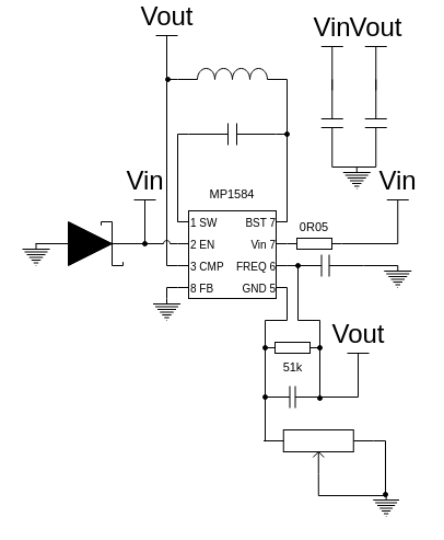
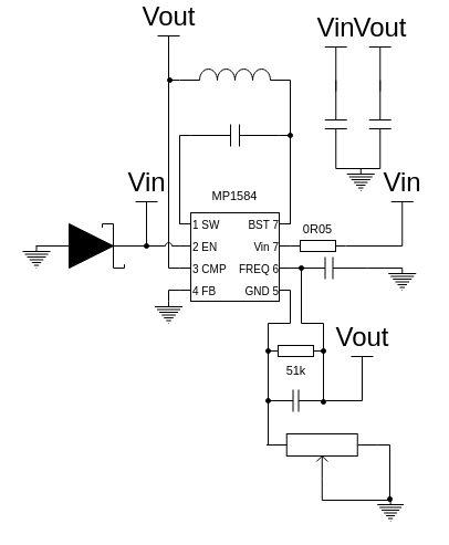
  <mxCell id="0" />
  <mxCell id="1" parent="0" />
  <mxCell id="2" value="" style="rounded=0;html=1;container=0;fillColor=none;" parent="1" vertex="1"><mxGeometry x="172" y="180" width="80" height="80" as="geometry" /></mxCell>
  <mxCell id="3" value="" style="endArrow=none;html=1;rounded=0;" parent="1" edge="1"><mxGeometry width="50" height="50" relative="1" as="geometry"><mxPoint x="162" y="250" as="sourcePoint" /><mxPoint x="172" y="250" as="targetPoint" /></mxGeometry></mxCell>
  <mxCell id="4" value="" style="endArrow=none;html=1;rounded=0;" parent="1" edge="1"><mxGeometry width="50" height="50" relative="1" as="geometry"><mxPoint x="162" y="230" as="sourcePoint" /><mxPoint x="172" y="230" as="targetPoint" /></mxGeometry></mxCell>
  <mxCell id="5" value="" style="endArrow=none;html=1;rounded=0;" parent="1" edge="1"><mxGeometry width="50" height="50" relative="1" as="geometry"><mxPoint x="162" y="210" as="sourcePoint" /><mxPoint x="172" y="210" as="targetPoint" /></mxGeometry></mxCell>
  <mxCell id="6" value="" style="endArrow=none;html=1;rounded=0;" parent="1" edge="1"><mxGeometry width="50" height="50" relative="1" as="geometry"><mxPoint x="162" y="190" as="sourcePoint" /><mxPoint x="172" y="190" as="targetPoint" /></mxGeometry></mxCell>
  <mxCell id="7" value="" style="endArrow=none;html=1;rounded=0;" parent="1" edge="1"><mxGeometry width="50" height="50" relative="1" as="geometry"><mxPoint x="252" y="190" as="sourcePoint" /><mxPoint x="262" y="190" as="targetPoint" /></mxGeometry></mxCell>
  <mxCell id="8" value="" style="endArrow=none;html=1;rounded=0;" parent="1" edge="1"><mxGeometry width="50" height="50" relative="1" as="geometry"><mxPoint x="252" y="210" as="sourcePoint" /><mxPoint x="262" y="210" as="targetPoint" /></mxGeometry></mxCell>
  <mxCell id="9" value="" style="endArrow=none;html=1;rounded=0;" parent="1" edge="1"><mxGeometry width="50" height="50" relative="1" as="geometry"><mxPoint x="252" y="230" as="sourcePoint" /><mxPoint x="262" y="230" as="targetPoint" /></mxGeometry></mxCell>
  <mxCell id="10" value="" style="endArrow=none;html=1;rounded=0;" parent="1" edge="1"><mxGeometry width="50" height="50" relative="1" as="geometry"><mxPoint x="252" y="250" as="sourcePoint" /><mxPoint x="262" y="250" as="targetPoint" /></mxGeometry></mxCell>
  <mxCell id="11" value="1 SW" style="text;html=1;align=left;verticalAlign=middle;rounded=0;fontSize=10;labelPosition=right;verticalLabelPosition=middle;container=0;" parent="1" vertex="1"><mxGeometry x="172" y="190" as="geometry" /></mxCell>
  <mxCell id="12" value="2 EN" style="text;html=1;align=left;verticalAlign=middle;rounded=0;fontSize=10;labelPosition=right;verticalLabelPosition=middle;container=0;" parent="1" vertex="1"><mxGeometry x="172" y="210" as="geometry" /></mxCell>
  <mxCell id="13" value="3 CMP" style="text;html=1;align=left;verticalAlign=middle;rounded=0;fontSize=10;labelPosition=right;verticalLabelPosition=middle;container=0;" parent="1" vertex="1"><mxGeometry x="172" y="230" as="geometry" /></mxCell>
- <mxCell id="14" value="8 FB" style="text;html=1;align=left;verticalAlign=middle;rounded=0;fontSize=10;labelPosition=right;verticalLabelPosition=middle;container=0;" parent="1" vertex="1"><mxGeometry x="172" y="250" as="geometry" /></mxCell>
+ <mxCell id="14" value="4 FB" style="text;html=1;align=left;verticalAlign=middle;rounded=0;fontSize=10;labelPosition=right;verticalLabelPosition=middle;container=0;" parent="1" vertex="1"><mxGeometry x="172" y="250" as="geometry" /></mxCell>
  <mxCell id="15" value="" style="edgeStyle=orthogonalEdgeStyle;rounded=0;orthogonalLoop=1;jettySize=auto;html=1;" parent="1" source="16" target="2" edge="1"><mxGeometry relative="1" as="geometry" /></mxCell>
  <mxCell id="16" value="BST 7" style="text;html=1;align=right;verticalAlign=middle;rounded=0;fontSize=10;labelPosition=left;verticalLabelPosition=middle;container=0;" parent="1" vertex="1"><mxGeometry x="252" y="190" as="geometry" /></mxCell>
  <mxCell id="17" value="Vin 7" style="text;html=1;align=right;verticalAlign=middle;rounded=0;fontSize=10;labelPosition=left;verticalLabelPosition=middle;container=0;" parent="1" vertex="1"><mxGeometry x="252" y="210" as="geometry" /></mxCell>
  <mxCell id="18" value="FREQ 6" style="text;html=1;align=right;verticalAlign=middle;rounded=0;fontSize=10;labelPosition=left;verticalLabelPosition=middle;container=0;" parent="1" vertex="1"><mxGeometry x="252" y="230" as="geometry" /></mxCell>
  <mxCell id="19" value="GND 5" style="text;html=1;align=right;verticalAlign=middle;rounded=0;fontSize=10;labelPosition=left;verticalLabelPosition=middle;container=0;" parent="1" vertex="1"><mxGeometry x="252" y="250" as="geometry" /></mxCell>
  <mxCell id="20" value="" style="pointerEvents=1;verticalLabelPosition=bottom;shadow=0;dashed=0;align=center;html=1;verticalAlign=top;shape=mxgraph.electrical.capacitors.capacitor_1;" parent="1" vertex="1"><mxGeometry x="172" y="100" width="80" height="20" as="geometry" /></mxCell>
  <mxCell id="21" style="edgeStyle=orthogonalEdgeStyle;rounded=0;orthogonalLoop=1;jettySize=auto;html=1;entryX=0;entryY=0.5;entryDx=0;entryDy=0;entryPerimeter=0;endArrow=none;endFill=0;jumpStyle=arc;" parent="1" source="11" target="20" edge="1"><mxGeometry relative="1" as="geometry"><Array as="points"><mxPoint x="162" y="190" /><mxPoint x="162" y="110" /></Array></mxGeometry></mxCell>
  <mxCell id="22" style="edgeStyle=orthogonalEdgeStyle;shape=connector;rounded=0;jumpStyle=arc;orthogonalLoop=1;jettySize=auto;html=1;entryX=1;entryY=0.5;entryDx=0;entryDy=0;entryPerimeter=0;strokeColor=default;align=center;verticalAlign=middle;fontFamily=Helvetica;fontSize=11;fontColor=default;labelBackgroundColor=default;endArrow=none;endFill=0;" parent="1" source="16" target="20" edge="1"><mxGeometry relative="1" as="geometry"><Array as="points"><mxPoint x="262" y="190" /><mxPoint x="262" y="110" /></Array></mxGeometry></mxCell>
  <mxCell id="23" style="edgeStyle=orthogonalEdgeStyle;shape=connector;rounded=0;jumpStyle=arc;orthogonalLoop=1;jettySize=auto;html=1;strokeColor=default;align=center;verticalAlign=middle;fontFamily=Helvetica;fontSize=11;fontColor=default;labelBackgroundColor=default;endArrow=none;endFill=0;" parent="1" source="25" edge="1"><mxGeometry relative="1" as="geometry"><mxPoint x="262" y="110" as="targetPoint" /><Array as="points"><mxPoint x="262" y="100" /><mxPoint x="262" y="100" /></Array></mxGeometry></mxCell>
  <mxCell id="24" style="edgeStyle=orthogonalEdgeStyle;shape=connector;rounded=0;jumpStyle=arc;orthogonalLoop=1;jettySize=auto;html=1;strokeColor=default;align=center;verticalAlign=middle;fontFamily=Helvetica;fontSize=11;fontColor=default;labelBackgroundColor=default;endArrow=none;endFill=0;exitX=0;exitY=1;exitDx=0;exitDy=0;exitPerimeter=0;" parent="1" source="25" edge="1"><mxGeometry relative="1" as="geometry"><mxPoint x="162" y="230" as="targetPoint" /><Array as="points"><mxPoint x="152" y="60" /><mxPoint x="152" y="230" /></Array></mxGeometry></mxCell>
  <mxCell id="25" value="" style="pointerEvents=1;verticalLabelPosition=bottom;shadow=0;dashed=0;align=center;html=1;verticalAlign=top;shape=mxgraph.electrical.inductors.inductor_3;fontFamily=Helvetica;fontSize=11;fontColor=default;labelBackgroundColor=default;" parent="1" vertex="1"><mxGeometry x="162" y="50" width="100" height="10" as="geometry" /></mxCell>
  <mxCell id="26" style="edgeStyle=orthogonalEdgeStyle;shape=connector;rounded=0;jumpStyle=arc;orthogonalLoop=1;jettySize=auto;html=1;strokeColor=default;align=center;verticalAlign=middle;fontFamily=Helvetica;fontSize=11;fontColor=default;labelBackgroundColor=default;endArrow=none;endFill=0;" parent="1" source="27" edge="1"><mxGeometry relative="1" as="geometry"><mxPoint x="162" y="210" as="targetPoint" /></mxGeometry></mxCell>
  <mxCell id="27" value="" style="pointerEvents=1;fillColor=strokeColor;verticalLabelPosition=bottom;shadow=0;dashed=0;align=center;html=1;verticalAlign=top;shape=mxgraph.electrical.diodes.schottky_diode;fontFamily=Helvetica;fontSize=11;fontColor=default;labelBackgroundColor=default;" parent="1" vertex="1"><mxGeometry x="32" y="190" width="100" height="40" as="geometry" /></mxCell>
  <mxCell id="28" value="" style="pointerEvents=1;verticalLabelPosition=bottom;shadow=0;dashed=0;align=center;html=1;verticalAlign=top;shape=mxgraph.electrical.signal_sources.protective_earth;fontFamily=Helvetica;fontSize=11;fontColor=default;labelBackgroundColor=default;rotation=0;" parent="1" vertex="1"><mxGeometry x="20" y="210" width="25" height="20" as="geometry" /></mxCell>
  <mxCell id="29" value="Vin" style="verticalLabelPosition=top;verticalAlign=bottom;shape=mxgraph.electrical.signal_sources.vdd;shadow=0;dashed=0;align=center;strokeWidth=1;fontSize=24;html=1;flipV=1;fontFamily=Helvetica;fontColor=default;labelBackgroundColor=none;rotation=0;fillColor=none;" parent="1" vertex="1"><mxGeometry x="353.25" y="170" width="20" height="40" as="geometry" /></mxCell>
  <mxCell id="30" style="edgeStyle=orthogonalEdgeStyle;shape=connector;rounded=0;jumpStyle=arc;orthogonalLoop=1;jettySize=auto;html=1;exitX=0.5;exitY=0;exitDx=0;exitDy=0;exitPerimeter=0;strokeColor=default;align=center;verticalAlign=middle;fontFamily=Helvetica;fontSize=11;fontColor=default;labelBackgroundColor=default;endArrow=none;endFill=0;" parent="1" source="31" edge="1"><mxGeometry relative="1" as="geometry"><mxPoint x="162" y="250" as="targetPoint" /><Array as="points"><mxPoint x="152" y="250" /></Array></mxGeometry></mxCell>
  <mxCell id="31" value="" style="pointerEvents=1;verticalLabelPosition=bottom;shadow=0;dashed=0;align=center;html=1;verticalAlign=top;shape=mxgraph.electrical.signal_sources.protective_earth;fontFamily=Helvetica;fontSize=11;fontColor=default;labelBackgroundColor=default;rotation=0;" parent="1" vertex="1"><mxGeometry x="139.5" y="260" width="25" height="20" as="geometry" /></mxCell>
  <mxCell id="32" value="" style="pointerEvents=1;verticalLabelPosition=bottom;shadow=0;dashed=0;align=center;html=1;verticalAlign=top;shape=mxgraph.electrical.capacitors.capacitor_1;" parent="1" vertex="1"><mxGeometry x="262" y="220" width="70" height="20" as="geometry" /></mxCell>
  <mxCell id="33" value="" style="pointerEvents=1;verticalLabelPosition=bottom;shadow=0;dashed=0;align=center;html=1;verticalAlign=top;shape=mxgraph.electrical.signal_sources.protective_earth;fontFamily=Helvetica;fontSize=11;fontColor=default;labelBackgroundColor=default;rotation=0;" parent="1" vertex="1"><mxGeometry x="350.75" y="230" width="25" height="20" as="geometry" /></mxCell>
  <mxCell id="34" style="edgeStyle=orthogonalEdgeStyle;shape=connector;rounded=0;jumpStyle=arc;orthogonalLoop=1;jettySize=auto;html=1;exitX=0;exitY=0.5;exitDx=0;exitDy=0;exitPerimeter=0;strokeColor=default;align=center;verticalAlign=middle;fontFamily=Helvetica;fontSize=11;fontColor=default;labelBackgroundColor=default;endArrow=none;endFill=0;" parent="1" source="35" edge="1"><mxGeometry relative="1" as="geometry"><mxPoint x="262" y="250" as="targetPoint" /><Array as="points"><mxPoint x="242" y="280" /><mxPoint x="262" y="280" /></Array></mxGeometry></mxCell>
  <mxCell id="35" value="51k" style="pointerEvents=1;verticalLabelPosition=bottom;shadow=0;dashed=0;align=center;html=1;verticalAlign=top;shape=mxgraph.electrical.resistors.resistor_1;fontFamily=Helvetica;fontSize=11;fontColor=default;labelBackgroundColor=none;fillColor=none;" parent="1" vertex="1"><mxGeometry x="242" y="300" width="50" height="10" as="geometry" /></mxCell>
  <mxCell id="36" style="edgeStyle=orthogonalEdgeStyle;shape=connector;rounded=0;jumpStyle=arc;orthogonalLoop=1;jettySize=auto;html=1;entryX=0;entryY=0.5;entryDx=0;entryDy=0;entryPerimeter=0;strokeColor=default;align=center;verticalAlign=middle;fontFamily=Helvetica;fontSize=11;fontColor=default;labelBackgroundColor=default;endArrow=none;endFill=0;exitX=1;exitY=0.5;exitDx=0;exitDy=0;exitPerimeter=0;" parent="1" source="35" target="32" edge="1"><mxGeometry relative="1" as="geometry"><Array as="points"><mxPoint x="292" y="280" /><mxPoint x="272" y="280" /><mxPoint x="272" y="230" /></Array></mxGeometry></mxCell>
  <mxCell id="37" value="" style="pointerEvents=1;verticalLabelPosition=bottom;shadow=0;dashed=0;align=center;html=1;verticalAlign=top;shape=mxgraph.electrical.capacitors.capacitor_1;" parent="1" vertex="1"><mxGeometry x="242" y="340" width="50" height="20" as="geometry" /></mxCell>
  <mxCell id="38" style="edgeStyle=orthogonalEdgeStyle;shape=connector;rounded=0;jumpStyle=arc;orthogonalLoop=1;jettySize=auto;html=1;exitX=1;exitY=0.5;exitDx=0;exitDy=0;exitPerimeter=0;entryX=1;entryY=0.5;entryDx=0;entryDy=0;entryPerimeter=0;strokeColor=default;align=center;verticalAlign=middle;fontFamily=Helvetica;fontSize=11;fontColor=default;labelBackgroundColor=default;endArrow=none;endFill=0;" parent="1" source="35" target="37" edge="1"><mxGeometry relative="1" as="geometry"><Array as="points"><mxPoint x="292" y="330" /><mxPoint x="292" y="330" /></Array></mxGeometry></mxCell>
  <mxCell id="39" style="edgeStyle=orthogonalEdgeStyle;shape=connector;rounded=0;jumpStyle=arc;orthogonalLoop=1;jettySize=auto;html=1;exitX=0;exitY=0.5;exitDx=0;exitDy=0;exitPerimeter=0;entryX=0;entryY=0.5;entryDx=0;entryDy=0;entryPerimeter=0;strokeColor=default;align=center;verticalAlign=middle;fontFamily=Helvetica;fontSize=11;fontColor=default;labelBackgroundColor=default;endArrow=none;endFill=0;" parent="1" source="37" target="35" edge="1"><mxGeometry relative="1" as="geometry"><Array as="points"><mxPoint x="242" y="330" /><mxPoint x="242" y="330" /></Array></mxGeometry></mxCell>
  <mxCell id="40" value="" style="pointerEvents=1;verticalLabelPosition=bottom;shadow=0;dashed=0;align=center;html=1;verticalAlign=top;shape=mxgraph.electrical.resistors.resistor_1;fontFamily=Helvetica;fontSize=11;fontColor=default;labelBackgroundColor=none;fillColor=none;" parent="1" vertex="1"><mxGeometry x="262" y="205" width="50" height="10" as="geometry" /></mxCell>
  <mxCell id="41" value="0R05" style="text;html=1;align=center;verticalAlign=middle;whiteSpace=wrap;rounded=0;fontFamily=Helvetica;fontSize=11;fontColor=default;labelBackgroundColor=none;" parent="1" vertex="1"><mxGeometry x="257" y="180" width="60" height="30" as="geometry" /></mxCell>
  <mxCell id="42" value="Vin" style="verticalLabelPosition=top;verticalAlign=bottom;shape=mxgraph.electrical.signal_sources.vdd;shadow=0;dashed=0;align=center;strokeWidth=1;fontSize=24;html=1;flipV=1;fontFamily=Helvetica;fontColor=default;labelBackgroundColor=none;rotation=0;" parent="1" vertex="1"><mxGeometry x="293.25" y="30" width="20" height="40" as="geometry" /></mxCell>
  <mxCell id="43" value="Vout" style="verticalLabelPosition=top;verticalAlign=bottom;shape=mxgraph.electrical.signal_sources.vdd;shadow=0;dashed=0;align=center;strokeWidth=1;fontSize=24;html=1;flipV=1;fontFamily=Helvetica;fontColor=default;labelBackgroundColor=none;rotation=0;" parent="1" vertex="1"><mxGeometry x="333.25" y="30" width="20" height="40" as="geometry" /></mxCell>
  <mxCell id="44" value="" style="pointerEvents=1;verticalLabelPosition=bottom;shadow=0;dashed=0;align=center;html=1;verticalAlign=top;shape=mxgraph.electrical.signal_sources.protective_earth;fontFamily=Helvetica;fontSize=11;fontColor=default;labelBackgroundColor=default;rotation=0;" parent="1" vertex="1"><mxGeometry x="313.25" y="140" width="25" height="20" as="geometry" /></mxCell>
  <mxCell id="45" value="" style="pointerEvents=1;verticalLabelPosition=bottom;shadow=0;dashed=0;align=center;html=1;verticalAlign=top;shape=mxgraph.electrical.capacitors.capacitor_1;rotation=90;" parent="1" vertex="1"><mxGeometry x="263.25" y="90" width="80" height="20" as="geometry" /></mxCell>
  <mxCell id="46" value="" style="pointerEvents=1;verticalLabelPosition=bottom;shadow=0;dashed=0;align=center;html=1;verticalAlign=top;shape=mxgraph.electrical.capacitors.capacitor_1;rotation=90;" parent="1" vertex="1"><mxGeometry x="303.25" y="90" width="80" height="20" as="geometry" /></mxCell>
  <mxCell id="47" style="edgeStyle=orthogonalEdgeStyle;shape=connector;rounded=0;jumpStyle=arc;orthogonalLoop=1;jettySize=auto;html=1;exitX=1;exitY=0.5;exitDx=0;exitDy=0;exitPerimeter=0;entryX=1;entryY=0.5;entryDx=0;entryDy=0;entryPerimeter=0;strokeColor=default;align=center;verticalAlign=middle;fontFamily=Helvetica;fontSize=11;fontColor=default;labelBackgroundColor=default;endArrow=none;endFill=0;" parent="1" source="45" target="46" edge="1"><mxGeometry relative="1" as="geometry"><Array as="points"><mxPoint x="333.25" y="140" /><mxPoint x="333.25" y="140" /></Array></mxGeometry></mxCell>
  <mxCell id="48" value="Vin" style="verticalLabelPosition=top;verticalAlign=bottom;shape=mxgraph.electrical.signal_sources.vdd;shadow=0;dashed=0;align=center;strokeWidth=1;fontSize=24;html=1;flipV=1;fontFamily=Helvetica;fontColor=default;labelBackgroundColor=none;rotation=0;fillColor=none;" parent="1" vertex="1"><mxGeometry x="122" y="170" width="20" height="40" as="geometry" /></mxCell>
  <mxCell id="49" value="Vout" style="verticalLabelPosition=top;verticalAlign=bottom;shape=mxgraph.electrical.signal_sources.vdd;shadow=0;dashed=0;align=center;strokeWidth=1;fontSize=24;html=1;flipV=1;fontFamily=Helvetica;fontColor=default;labelBackgroundColor=none;rotation=0;fillColor=none;" parent="1" vertex="1"><mxGeometry x="317" y="310" width="20" height="40" as="geometry" /></mxCell>
  <mxCell id="50" value="" style="pointerEvents=1;verticalLabelPosition=bottom;shadow=0;dashed=0;align=center;html=1;verticalAlign=top;shape=mxgraph.electrical.resistors.potentiometer_1;fontFamily=Helvetica;fontSize=11;fontColor=default;labelBackgroundColor=none;fillColor=none;" parent="1" vertex="1"><mxGeometry x="240.75" y="380" width="100" height="40" as="geometry" /></mxCell>
  <mxCell id="51" style="edgeStyle=orthogonalEdgeStyle;shape=connector;rounded=0;jumpStyle=arc;orthogonalLoop=1;jettySize=auto;html=1;exitX=0.5;exitY=1;exitDx=0;exitDy=0;exitPerimeter=0;entryX=1;entryY=0.25;entryDx=0;entryDy=0;entryPerimeter=0;strokeColor=default;align=center;verticalAlign=middle;fontFamily=Helvetica;fontSize=11;fontColor=default;labelBackgroundColor=default;endArrow=none;endFill=0;" parent="1" source="50" target="50" edge="1"><mxGeometry relative="1" as="geometry"><Array as="points"><mxPoint x="291" y="440" /><mxPoint x="352" y="440" /><mxPoint x="352" y="390" /></Array></mxGeometry></mxCell>
  <mxCell id="52" value="" style="pointerEvents=1;verticalLabelPosition=bottom;shadow=0;dashed=0;align=center;html=1;verticalAlign=top;shape=mxgraph.electrical.signal_sources.protective_earth;fontFamily=Helvetica;fontSize=11;fontColor=default;labelBackgroundColor=default;rotation=0;" parent="1" vertex="1"><mxGeometry x="340.75" y="439" width="23.75" height="20" as="geometry" /></mxCell>
  <mxCell id="53" style="edgeStyle=orthogonalEdgeStyle;shape=connector;rounded=0;jumpStyle=arc;orthogonalLoop=1;jettySize=auto;html=1;exitX=0;exitY=0.5;exitDx=0;exitDy=0;exitPerimeter=0;entryX=0;entryY=0.25;entryDx=0;entryDy=0;entryPerimeter=0;strokeColor=default;align=center;verticalAlign=middle;fontFamily=Helvetica;fontSize=11;fontColor=default;labelBackgroundColor=default;endArrow=none;endFill=0;" parent="1" source="37" target="50" edge="1"><mxGeometry relative="1" as="geometry"><Array as="points"><mxPoint x="242" y="390" /></Array></mxGeometry></mxCell>
  <mxCell id="54" value="MP1584" style="text;html=1;align=center;verticalAlign=middle;whiteSpace=wrap;rounded=0;fontFamily=Helvetica;fontSize=11;fontColor=default;labelBackgroundColor=none;" parent="1" vertex="1"><mxGeometry x="182" y="150" width="60" height="30" as="geometry" /></mxCell>
  <mxCell id="55" style="edgeStyle=orthogonalEdgeStyle;shape=connector;rounded=0;jumpStyle=arc;orthogonalLoop=1;jettySize=auto;html=1;exitX=1;exitY=0.5;exitDx=0;exitDy=0;exitPerimeter=0;entryX=0.5;entryY=0;entryDx=0;entryDy=0;entryPerimeter=0;strokeColor=default;align=center;verticalAlign=middle;fontFamily=Helvetica;fontSize=11;fontColor=default;labelBackgroundColor=default;endArrow=none;endFill=0;" parent="1" source="40" target="29" edge="1"><mxGeometry relative="1" as="geometry"><Array as="points"><mxPoint x="352" y="210" /><mxPoint x="352" y="210" /></Array></mxGeometry></mxCell>
  <mxCell id="56" style="edgeStyle=orthogonalEdgeStyle;shape=connector;rounded=0;jumpStyle=arc;orthogonalLoop=1;jettySize=auto;html=1;exitX=1;exitY=0.5;exitDx=0;exitDy=0;exitPerimeter=0;entryX=0.5;entryY=0;entryDx=0;entryDy=0;entryPerimeter=0;strokeColor=default;align=center;verticalAlign=middle;fontFamily=Helvetica;fontSize=11;fontColor=default;labelBackgroundColor=default;endArrow=none;endFill=0;" parent="1" source="32" target="33" edge="1"><mxGeometry relative="1" as="geometry" /></mxCell>
  <mxCell id="57" style="edgeStyle=orthogonalEdgeStyle;shape=connector;rounded=0;jumpStyle=arc;orthogonalLoop=1;jettySize=auto;html=1;exitX=0.5;exitY=0;exitDx=0;exitDy=0;exitPerimeter=0;entryX=1;entryY=0.5;entryDx=0;entryDy=0;entryPerimeter=0;strokeColor=default;align=center;verticalAlign=middle;fontFamily=Helvetica;fontSize=11;fontColor=default;labelBackgroundColor=default;endArrow=none;endFill=0;" parent="1" source="49" target="37" edge="1"><mxGeometry relative="1" as="geometry" /></mxCell>
  <mxCell id="58" value="Vout" style="verticalLabelPosition=top;verticalAlign=bottom;shape=mxgraph.electrical.signal_sources.vdd;shadow=0;dashed=0;align=center;strokeWidth=1;fontSize=24;html=1;flipV=1;fontFamily=Helvetica;fontColor=default;labelBackgroundColor=none;rotation=0;" parent="1" vertex="1"><mxGeometry x="142" y="20" width="20" height="40" as="geometry" /></mxCell>
  <mxCell id="59" value="" style="ellipse;whiteSpace=wrap;html=1;aspect=fixed;fontFamily=Helvetica;fontSize=11;fontColor=default;labelBackgroundColor=default;fillColor=light-dark(#000000,#FFFFFF);" parent="1" vertex="1"><mxGeometry x="270" y="228" width="4" height="4" as="geometry" /></mxCell>
  <mxCell id="60" value="" style="ellipse;whiteSpace=wrap;html=1;aspect=fixed;fontFamily=Helvetica;fontSize=11;fontColor=default;labelBackgroundColor=default;fillColor=light-dark(#000000,#FFFFFF);" parent="1" vertex="1"><mxGeometry x="290" y="303" width="4" height="4" as="geometry" /></mxCell>
  <mxCell id="61" value="" style="ellipse;whiteSpace=wrap;html=1;aspect=fixed;fontFamily=Helvetica;fontSize=11;fontColor=default;labelBackgroundColor=default;fillColor=light-dark(#000000,#FFFFFF);" parent="1" vertex="1"><mxGeometry x="240" y="303" width="4" height="4" as="geometry" /></mxCell>
  <mxCell id="62" value="" style="ellipse;whiteSpace=wrap;html=1;aspect=fixed;fontFamily=Helvetica;fontSize=11;fontColor=default;labelBackgroundColor=default;fillColor=light-dark(#000000,#FFFFFF);" parent="1" vertex="1"><mxGeometry x="240" y="348" width="4" height="4" as="geometry" /></mxCell>
  <mxCell id="63" value="" style="ellipse;whiteSpace=wrap;html=1;aspect=fixed;fontFamily=Helvetica;fontSize=11;fontColor=default;labelBackgroundColor=default;fillColor=light-dark(#000000,#FFFFFF);" parent="1" vertex="1"><mxGeometry x="290" y="349" width="4" height="4" as="geometry" /></mxCell>
  <mxCell id="64" value="" style="ellipse;whiteSpace=wrap;html=1;aspect=fixed;fontFamily=Helvetica;fontSize=11;fontColor=default;labelBackgroundColor=default;fillColor=light-dark(#000000,#FFFFFF);" parent="1" vertex="1"><mxGeometry x="350" y="437" width="4" height="4" as="geometry" /></mxCell>
  <mxCell id="65" value="" style="ellipse;whiteSpace=wrap;html=1;aspect=fixed;fontFamily=Helvetica;fontSize=11;fontColor=default;labelBackgroundColor=default;fillColor=light-dark(#000000,#FFFFFF);" parent="1" vertex="1"><mxGeometry x="130" y="208" width="4" height="4" as="geometry" /></mxCell>
  <mxCell id="66" value="" style="ellipse;whiteSpace=wrap;html=1;aspect=fixed;fontFamily=Helvetica;fontSize=11;fontColor=default;labelBackgroundColor=default;fillColor=light-dark(#000000,#FFFFFF);" parent="1" vertex="1"><mxGeometry x="151" y="58" width="4" height="4" as="geometry" /></mxCell>
  <mxCell id="67" value="" style="ellipse;whiteSpace=wrap;html=1;aspect=fixed;fontFamily=Helvetica;fontSize=11;fontColor=default;labelBackgroundColor=default;fillColor=light-dark(#000000,#FFFFFF);" parent="1" vertex="1"><mxGeometry x="260" y="108" width="4" height="4" as="geometry" /></mxCell>
